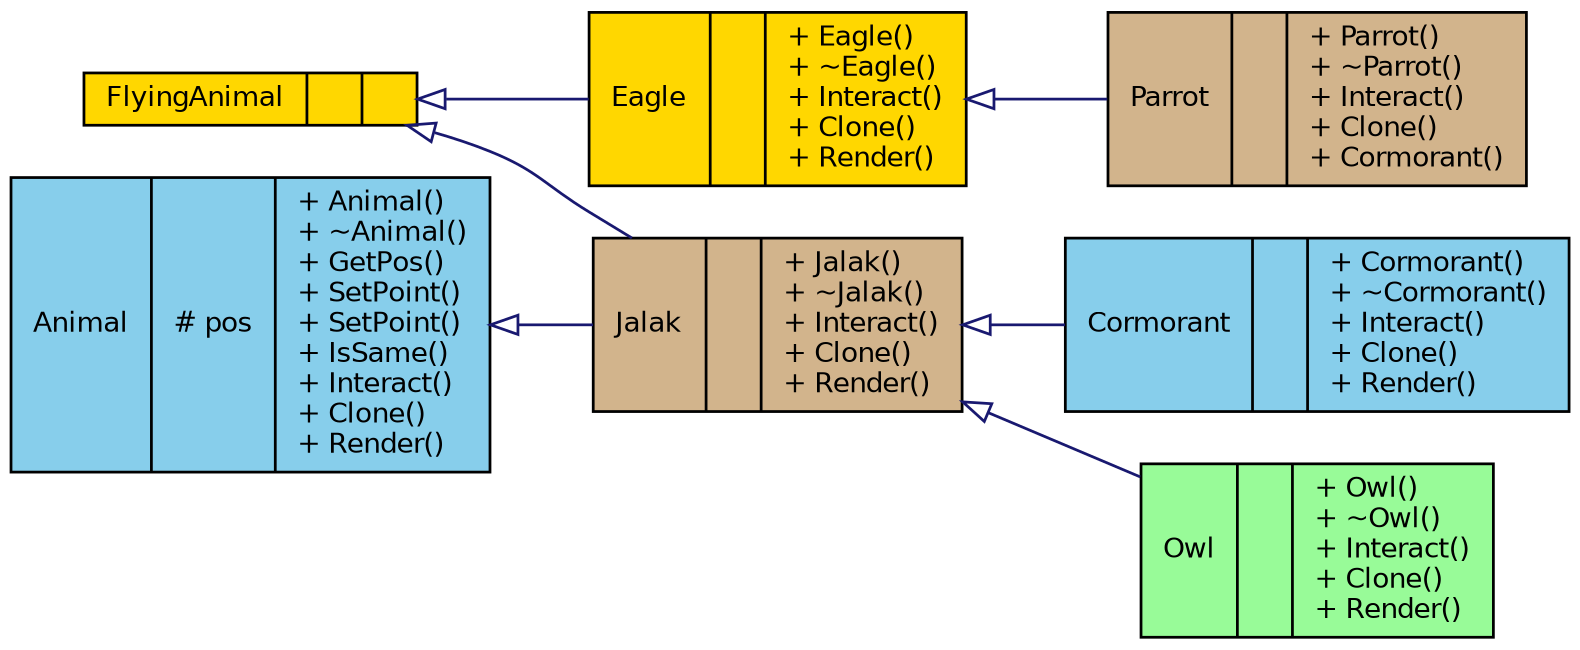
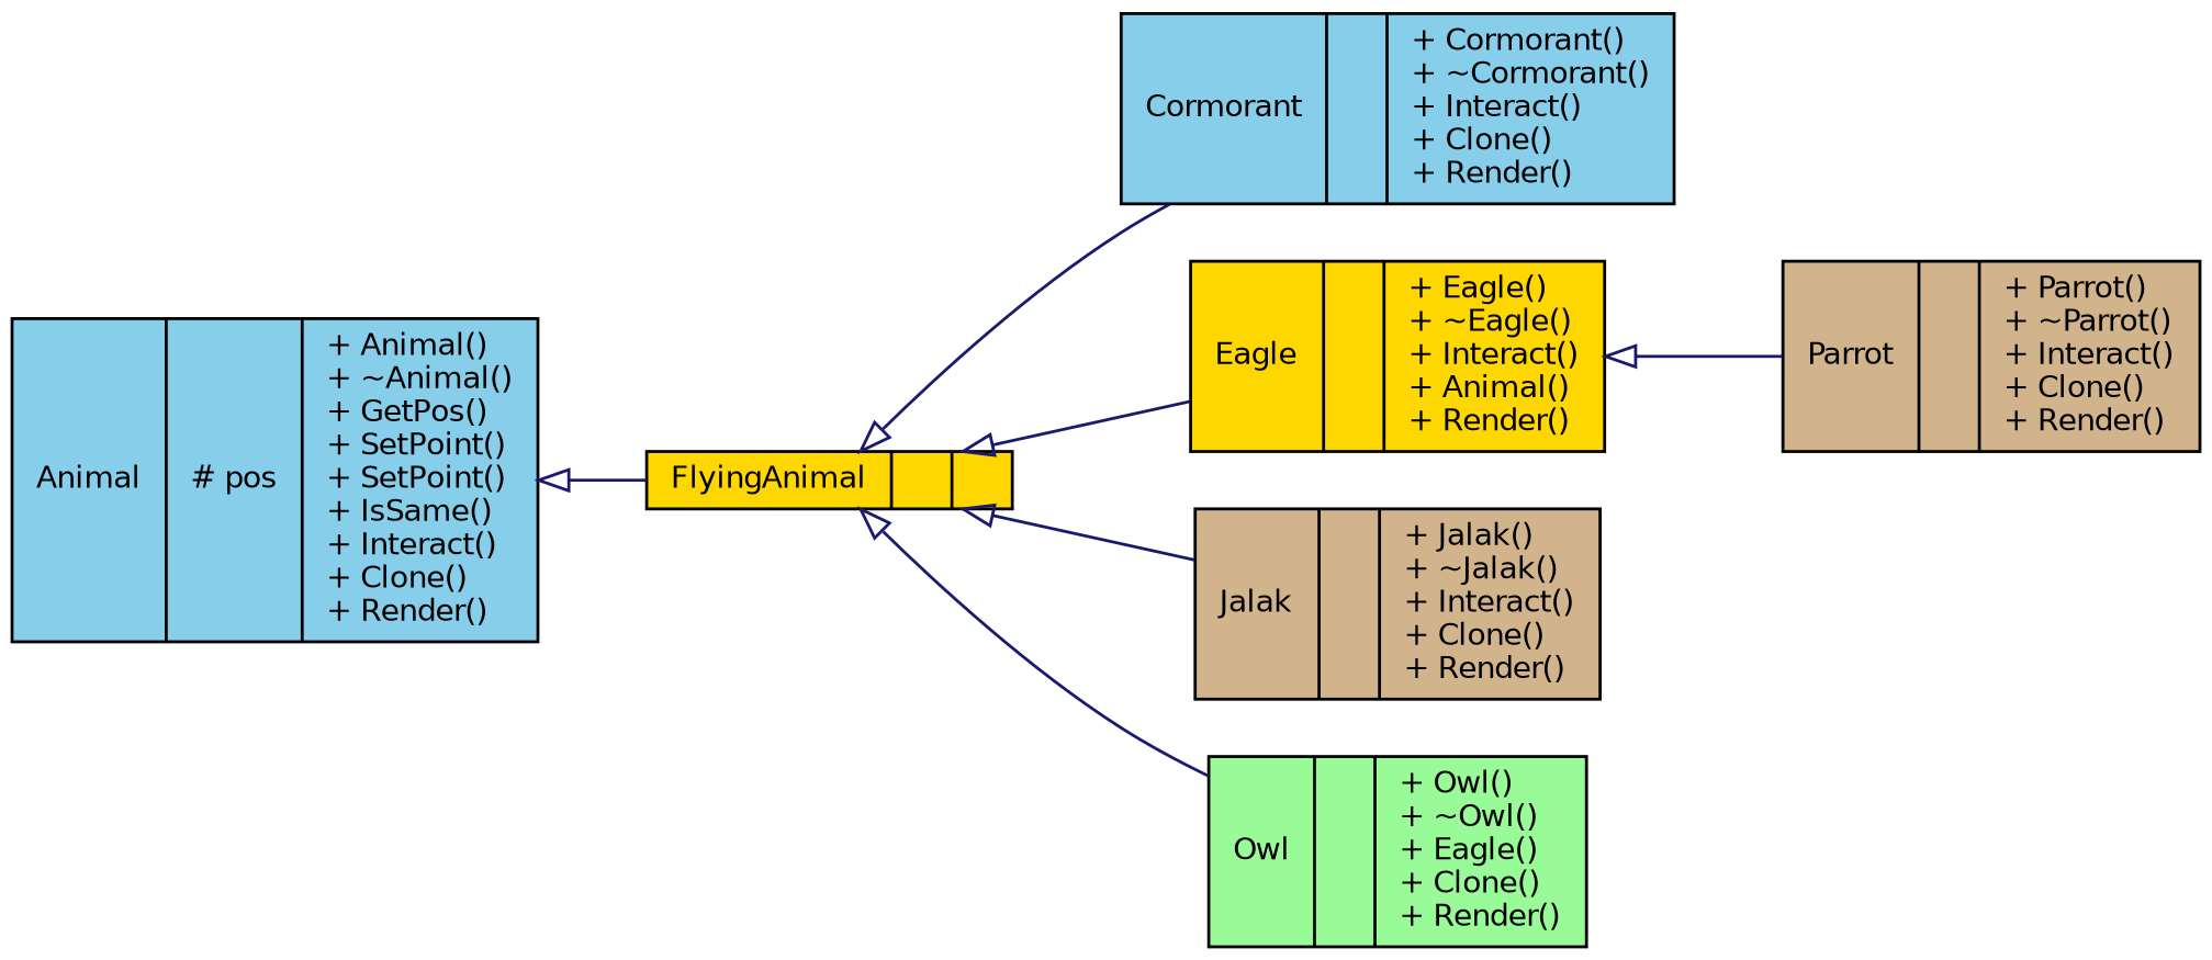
  digraph {
    rankdir=LR
    node [color=black fillcolor=gold fontname=Helvetica fontsize=10 shape=record style=filled]
    edge [arrowtail=onormal color=midnightblue dir=back fontname=Helvetica fontsize=10 labelfontname=Helvetica labelfontsize=10 style=solid]
    n1 [fontcolor=black height=0.2 label="{FlyingAnimal\n||}" width=0.4]
    n2 [fillcolor=skyblue height=0.2 label="{Cormorant\n||+ Cormorant()\l+ ~Cormorant()\l+ Interact()\l+ Clone()\l+ Render()\l}" width=0.4]
-   n3 [height=0.2 label="{Eagle\n||+ Eagle()\l+ ~Eagle()\l+ Interact()\l+ Clone()\l+ Render()\l}" width=0.4]
+   n3 [height=0.2 label="{Eagle\n||+ Eagle()\l+ ~Eagle()\l+ Interact()\l+ Animal()\l+ Render()\l}" width=0.4]
    n4 [fillcolor=tan height=0.2 label="{Jalak\n||+ Jalak()\l+ ~Jalak()\l+ Interact()\l+ Clone()\l+ Render()\l}" width=0.4]
-   n5 [fillcolor=palegreen height=0.2 label="{Owl\n||+ Owl()\l+ ~Owl()\l+ Interact()\l+ Clone()\l+ Render()\l}" width=0.4]
-   n6 [fillcolor=tan height=0.2 label="{Parrot\n||+ Parrot()\l+ ~Parrot()\l+ Interact()\l+ Clone()\l+ Cormorant()\l}" width=0.4]
+   n5 [fillcolor=palegreen height=0.2 label="{Owl\n||+ Owl()\l+ ~Owl()\l+ Eagle()\l+ Clone()\l+ Render()\l}" width=0.4]
+   n6 [fillcolor=tan height=0.2 label="{Parrot\n||+ Parrot()\l+ ~Parrot()\l+ Interact()\l+ Clone()\l+ Render()\l}" width=0.4]
    n7 [fillcolor=skyblue height=0.2 label="{Animal\n|# pos\l|+ Animal()\l+ ~Animal()\l+ GetPos()\l+ SetPoint()\l+ SetPoint()\l+ IsSame()\l+ Interact()\l+ Clone()\l+ Render()\l}" width=0.4]
-   n4 -> n2
+   n1 -> n2
    n1 -> n3
    n1 -> n4
-   n4 -> n5
+   n1 -> n5
    n3 -> n6
-   n7 -> n4
+   n7 -> n1
  }
